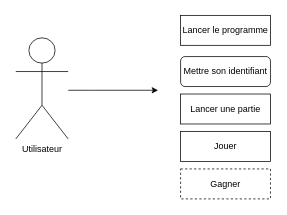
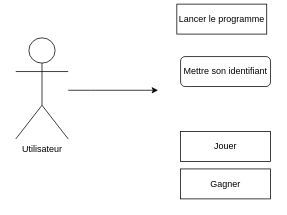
  <mxCell id="0" />
  <mxCell id="1" parent="0" />
  <mxCell id="2" value="" style="edgeStyle=orthogonalEdgeStyle;rounded=0;orthogonalLoop=1;jettySize=auto;html=1;" parent="1" source="3" edge="1"><mxGeometry relative="1" as="geometry"><mxPoint x="210" y="120" as="targetPoint" /><Array as="points"><mxPoint x="120" y="120" /><mxPoint x="120" y="120" /></Array></mxGeometry></mxCell>
  <mxCell id="3" value="Utilisateur" style="shape=umlActor;verticalLabelPosition=bottom;labelBackgroundColor=#ffffff;verticalAlign=top;html=1;outlineConnect=0;" parent="1" vertex="1"><mxGeometry x="20" y="50" width="70" height="135" as="geometry" /></mxCell>
- <mxCell id="4" value="Lancer le programme" style="rounded=0;whiteSpace=wrap;html=1;" parent="1" vertex="1"><mxGeometry x="240" y="20" width="120" height="40" as="geometry" /></mxCell>
+ <mxCell id="4" value="Lancer le programme" style="rounded=0;whiteSpace=wrap;html=1;" parent="1" vertex="1"><mxGeometry x="235" y="5" width="120" height="40" as="geometry" /></mxCell>
  <mxCell id="5" value="Mettre son identifiant" style="whiteSpace=wrap;html=1;rounded=1;" parent="1" vertex="1"><mxGeometry x="240" y="75" width="120" height="40" as="geometry" /></mxCell>
- <mxCell id="6" value="Lancer une partie" style="rounded=0;whiteSpace=wrap;html=1;" parent="1" vertex="1"><mxGeometry x="240" y="125" width="120" height="40" as="geometry" /></mxCell>
  <mxCell id="7" value="Jouer" style="rounded=0;whiteSpace=wrap;html=1;" parent="1" vertex="1"><mxGeometry x="240" y="175" width="120" height="40" as="geometry" /></mxCell>
- <mxCell id="8" value="Gagner" style="rounded=0;whiteSpace=wrap;html=1;dashed=1;" parent="1" vertex="1"><mxGeometry x="240" y="225" width="120" height="40" as="geometry" /></mxCell>
+ <mxCell id="8" value="Gagner" style="rounded=0;whiteSpace=wrap;html=1;" parent="1" vertex="1"><mxGeometry x="240" y="225" width="120" height="40" as="geometry" /></mxCell>
